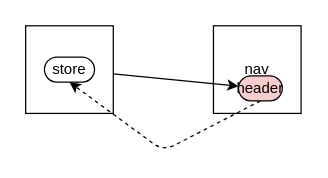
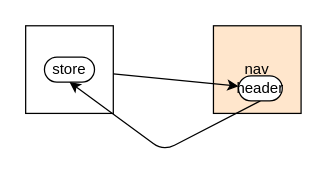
  <mxCell id="0" />
  <mxCell id="1" parent="0" />
  <mxCell id="2" value="host" style="whiteSpace=wrap;html=1;aspect=fixed;" vertex="1" parent="1"><mxGeometry x="20" y="20" width="70" height="70" as="geometry" /></mxCell>
- <mxCell id="3" value="nav" style="whiteSpace=wrap;html=1;aspect=fixed;" vertex="1" parent="1"><mxGeometry x="170" y="20" width="70" height="70" as="geometry" /></mxCell>
- <mxCell id="4" style="edgeStyle=none;html=1;exitX=0.5;exitY=1;exitDx=0;exitDy=0;entryX=0.5;entryY=1;entryDx=0;entryDy=0;dashed=1;" edge="1" parent="1" source="6" target="5"><mxGeometry relative="1" as="geometry"><Array as="points"><mxPoint x="130" y="120" /></Array></mxGeometry></mxCell>
+ <mxCell id="3" value="nav" style="whiteSpace=wrap;html=1;aspect=fixed;fillColor=#ffe6cc;" vertex="1" parent="1"><mxGeometry x="170" y="20" width="70" height="70" as="geometry" /></mxCell>
+ <mxCell id="4" style="edgeStyle=none;html=1;exitX=0.5;exitY=1;exitDx=0;exitDy=0;entryX=0.5;entryY=1;entryDx=0;entryDy=0;" edge="1" parent="1" source="6" target="5"><mxGeometry relative="1" as="geometry"><Array as="points"><mxPoint x="130" y="120" /></Array></mxGeometry></mxCell>
  <mxCell id="5" value="store" style="rounded=1;whiteSpace=wrap;html=1;arcSize=50;" vertex="1" parent="1"><mxGeometry x="35" y="45" width="40" height="20" as="geometry" /></mxCell>
- <mxCell id="6" value="header" style="rounded=1;whiteSpace=wrap;html=1;arcSize=50;fillColor=#f8cecc;" vertex="1" parent="1"><mxGeometry x="190" y="60" width="35" height="20" as="geometry" /></mxCell>
+ <mxCell id="6" value="header" style="rounded=1;whiteSpace=wrap;html=1;arcSize=50;" vertex="1" parent="1"><mxGeometry x="190" y="60" width="35" height="20" as="geometry" /></mxCell>
  <mxCell id="7" value="" style="edgeStyle=none;html=1;" edge="1" parent="1" source="2" target="6"><mxGeometry relative="1" as="geometry" /></mxCell>
